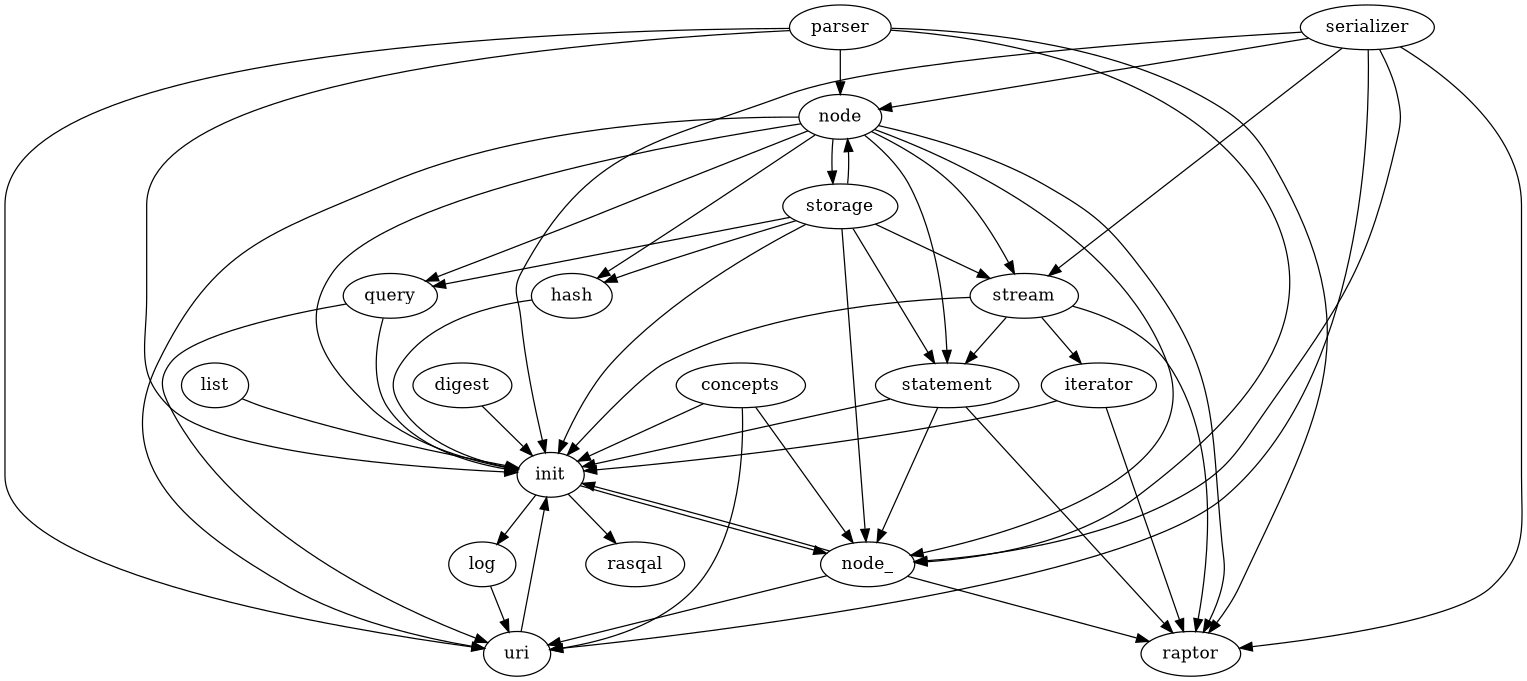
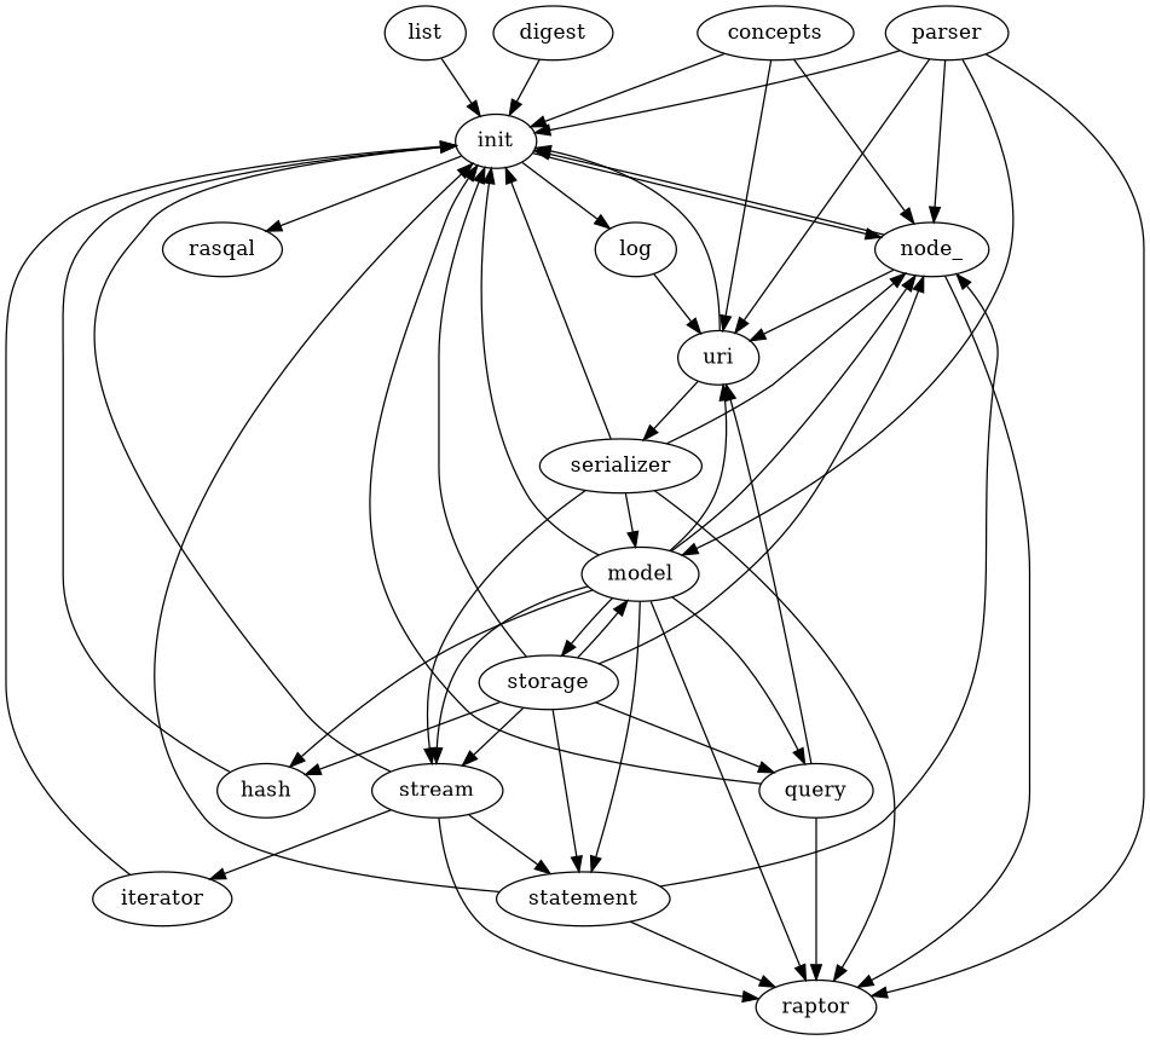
  digraph {
    init
    node_
    log
    rasqal
    uri
    raptor
    concepts
    digest
    hash
    iterator
    list
-   model [label="node"]
+   model
    storage
    statement
    stream
    query
    parser
    serializer
    init -> node_
    init -> log
    init -> rasqal
    node_ -> init
    node_ -> uri
    node_ -> raptor
    log -> uri
    uri -> init
    concepts -> init
    concepts -> node_
    concepts -> uri
    digest -> init
    hash -> init
    iterator -> init
    list -> init
    model -> init
    model -> node_
    model -> uri
    model -> raptor
    model -> hash
    model -> storage
    model -> statement
    model -> stream
    model -> query
    storage -> init
    storage -> node_
    storage -> hash
    storage -> model
    storage -> statement
    storage -> stream
    storage -> query
    statement -> init
    statement -> node_
    statement -> raptor
    stream -> init
    stream -> raptor
    stream -> iterator
    stream -> statement
    query -> init
    query -> uri
-   iterator -> raptor
+   query -> raptor
    parser -> init
    parser -> node_
    parser -> uri
    parser -> raptor
    parser -> model
    serializer -> init
    serializer -> node_
-   serializer -> uri
+   uri -> serializer
    serializer -> raptor
    serializer -> model
    serializer -> stream
  }
